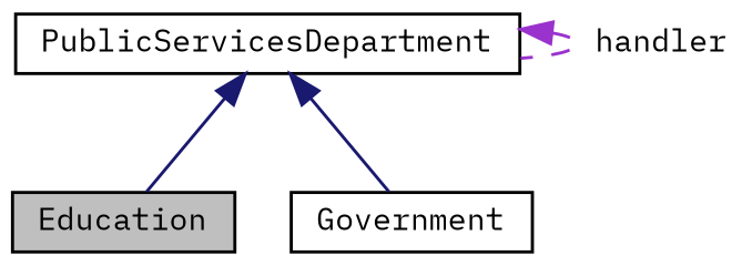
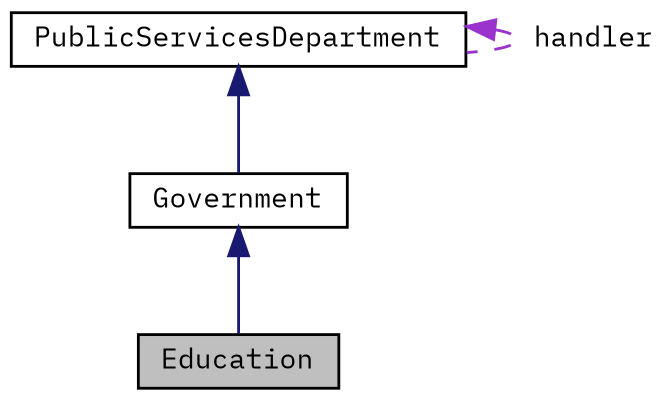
  digraph {
    fontname="IBM Plex Mono"
    node [color=black fillcolor=white fontname="IBM Plex Mono" fontsize=10 shape=record style=filled]
    edge [color=midnightblue dir=back fontname="IBM Plex Mono" fontsize=10 labelfontname=Helvetica labelfontsize=10 style=solid]
    n1 [fillcolor=grey75 fontcolor=black height=0.2 label=Education width=0.4]
    n2 [height=0.2 label=PublicServicesDepartment width=0.4]
    n3 [height=0.2 label=Government width=0.4]
-   n2 -> n1
+   n3 -> n1
    n2 -> n2 [color=darkorchid3 label=" handler" style=dashed]
    n2 -> n3
  }
